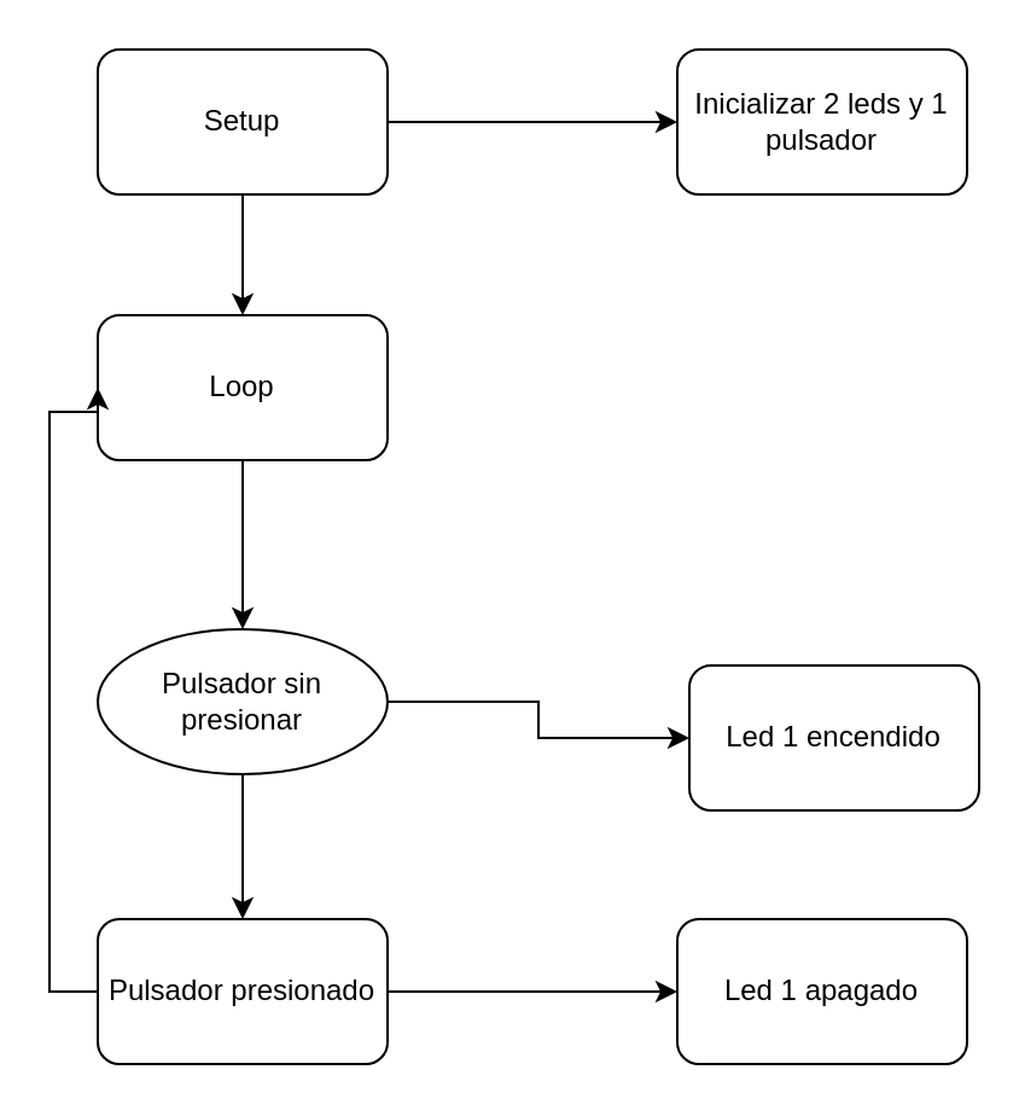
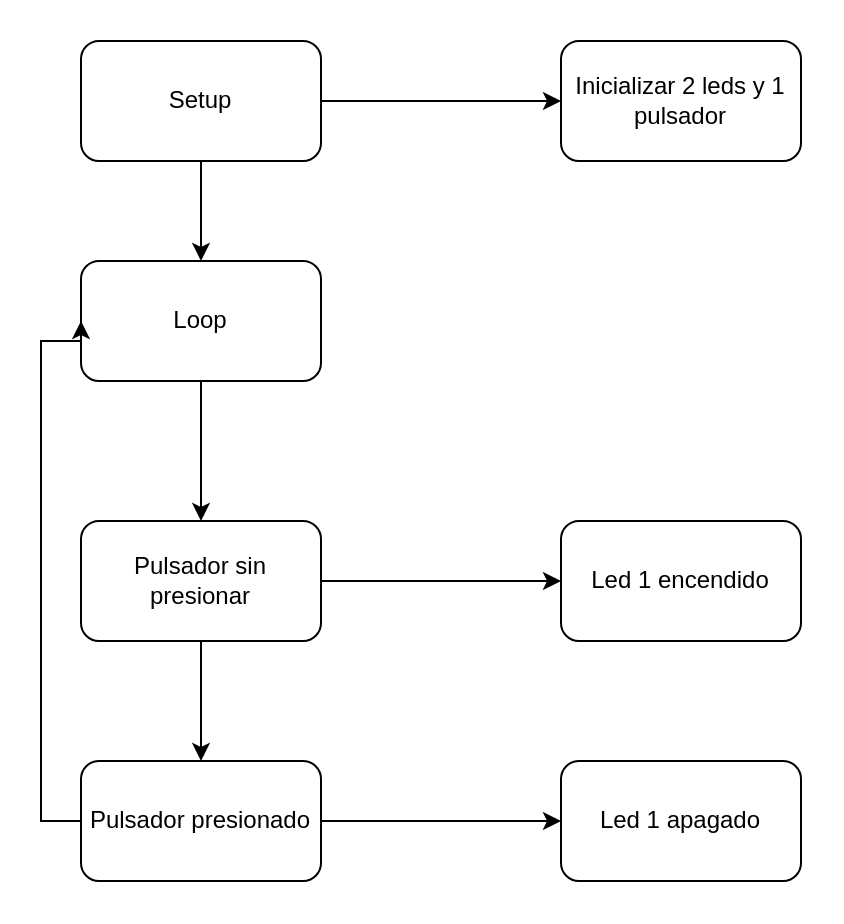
  <mxCell id="0" />
  <mxCell id="1" parent="0" />
  <mxCell id="2" style="edgeStyle=orthogonalEdgeStyle;rounded=0;orthogonalLoop=1;jettySize=auto;html=1;" edge="1" parent="1" source="4" target="5"><mxGeometry relative="1" as="geometry" /></mxCell>
  <mxCell id="3" style="edgeStyle=orthogonalEdgeStyle;rounded=0;orthogonalLoop=1;jettySize=auto;html=1;entryX=0.5;entryY=0;entryDx=0;entryDy=0;" edge="1" parent="1" source="4" target="7"><mxGeometry relative="1" as="geometry" /></mxCell>
  <mxCell id="4" value="Setup" style="rounded=1;whiteSpace=wrap;html=1;" vertex="1" parent="1"><mxGeometry x="40" y="20" width="120" height="60" as="geometry" /></mxCell>
  <mxCell id="5" value="Inicializar 2 leds y 1 pulsador" style="rounded=1;whiteSpace=wrap;html=1;" vertex="1" parent="1"><mxGeometry x="280" y="20" width="120" height="60" as="geometry" /></mxCell>
  <mxCell id="6" style="edgeStyle=orthogonalEdgeStyle;rounded=0;orthogonalLoop=1;jettySize=auto;html=1;entryX=0.5;entryY=0;entryDx=0;entryDy=0;" edge="1" parent="1" source="7" target="10"><mxGeometry relative="1" as="geometry" /></mxCell>
  <mxCell id="7" value="Loop" style="rounded=1;whiteSpace=wrap;html=1;" vertex="1" parent="1"><mxGeometry x="40" y="130" width="120" height="60" as="geometry" /></mxCell>
  <mxCell id="8" style="edgeStyle=orthogonalEdgeStyle;rounded=0;orthogonalLoop=1;jettySize=auto;html=1;entryX=0.5;entryY=0;entryDx=0;entryDy=0;" edge="1" parent="1" source="10" target="14"><mxGeometry relative="1" as="geometry" /></mxCell>
  <mxCell id="9" style="edgeStyle=orthogonalEdgeStyle;rounded=0;orthogonalLoop=1;jettySize=auto;html=1;entryX=0;entryY=0.5;entryDx=0;entryDy=0;" edge="1" parent="1" source="10" target="11"><mxGeometry relative="1" as="geometry" /></mxCell>
- <mxCell id="10" value="Pulsador sin presionar" style="ellipse;whiteSpace=wrap;html=1;" vertex="1" parent="1"><mxGeometry x="40" y="260" width="120" height="60" as="geometry" /></mxCell>
- <mxCell id="11" value="Led 1 encendido" style="rounded=1;whiteSpace=wrap;html=1;" vertex="1" parent="1"><mxGeometry x="285" y="275" width="120" height="60" as="geometry" /></mxCell>
+ <mxCell id="10" value="Pulsador sin presionar" style="rounded=1;whiteSpace=wrap;html=1;" vertex="1" parent="1"><mxGeometry x="40" y="260" width="120" height="60" as="geometry" /></mxCell>
+ <mxCell id="11" value="Led 1 encendido" style="rounded=1;whiteSpace=wrap;html=1;" vertex="1" parent="1"><mxGeometry x="280" y="260" width="120" height="60" as="geometry" /></mxCell>
  <mxCell id="12" style="edgeStyle=orthogonalEdgeStyle;rounded=0;orthogonalLoop=1;jettySize=auto;html=1;entryX=0;entryY=0.5;entryDx=0;entryDy=0;" edge="1" parent="1" source="14" target="15"><mxGeometry relative="1" as="geometry" /></mxCell>
  <mxCell id="13" style="edgeStyle=orthogonalEdgeStyle;rounded=0;orthogonalLoop=1;jettySize=auto;html=1;entryX=0;entryY=0.5;entryDx=0;entryDy=0;" edge="1" parent="1" source="14" target="7"><mxGeometry relative="1" as="geometry"><Array as="points"><mxPoint x="20" y="410" /><mxPoint x="20" y="170" /></Array></mxGeometry></mxCell>
  <mxCell id="14" value="Pulsador presionado" style="rounded=1;whiteSpace=wrap;html=1;" vertex="1" parent="1"><mxGeometry x="40" y="380" width="120" height="60" as="geometry" /></mxCell>
  <mxCell id="15" value="Led 1 apagado" style="rounded=1;whiteSpace=wrap;html=1;" vertex="1" parent="1"><mxGeometry x="280" y="380" width="120" height="60" as="geometry" /></mxCell>
